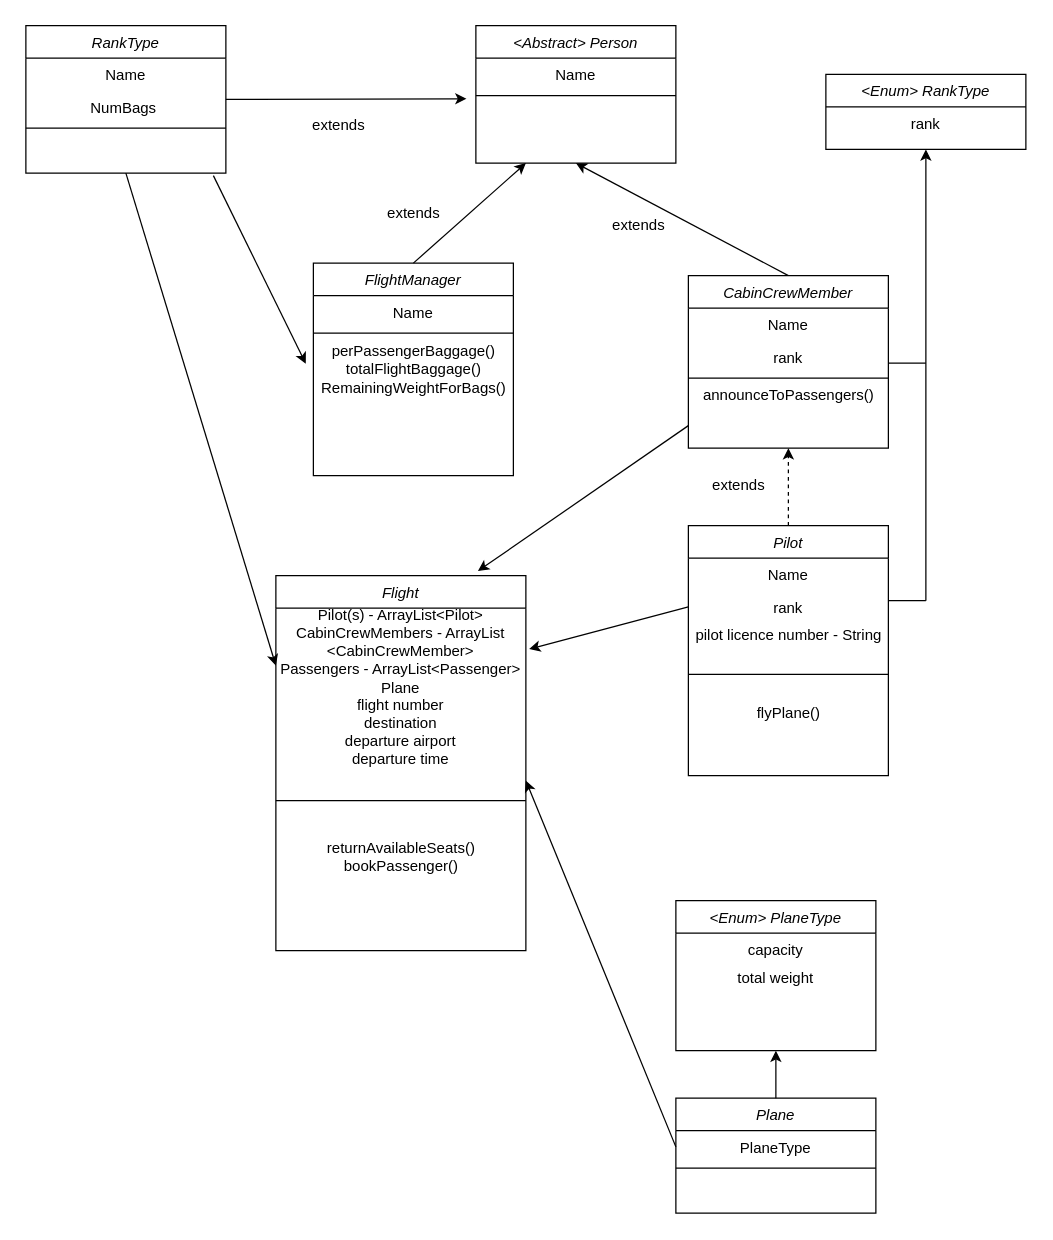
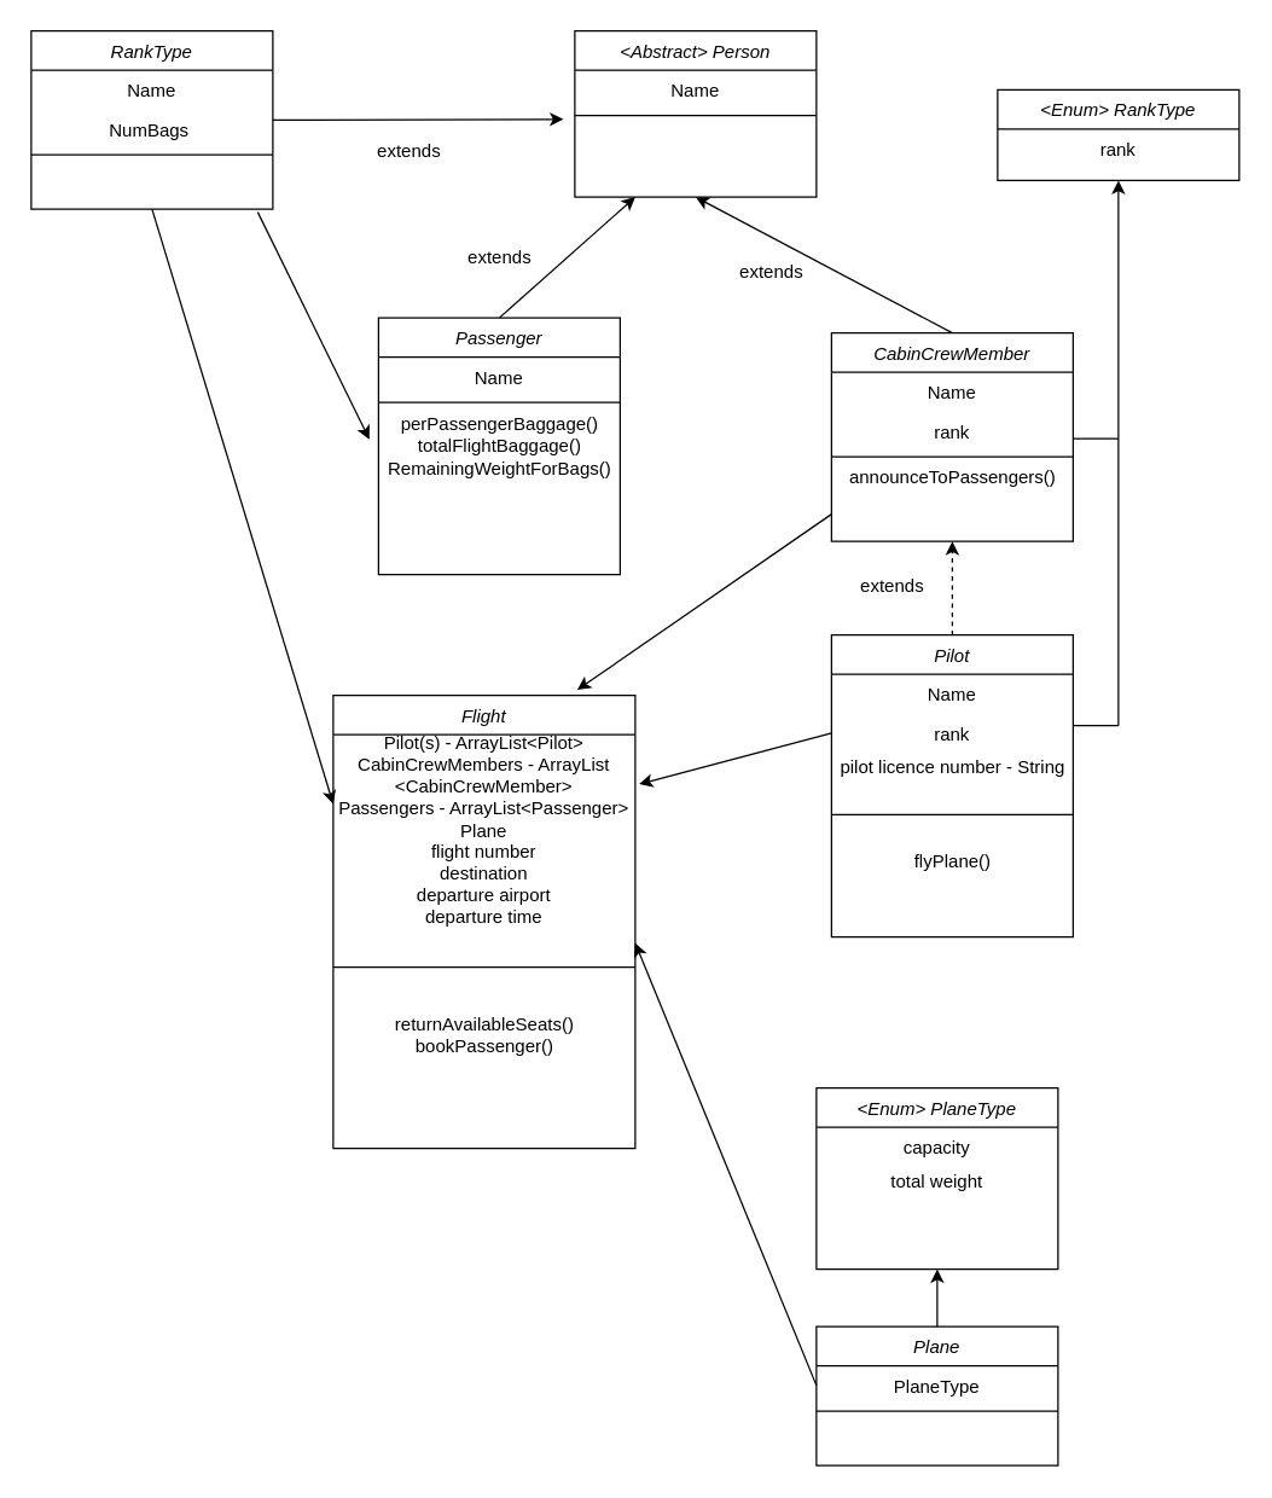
  <mxCell id="0" />
  <mxCell id="1" parent="0" />
  <mxCell id="2" value="&lt;Abstract&gt; Person" style="swimlane;fontStyle=2;align=center;verticalAlign=top;childLayout=stackLayout;horizontal=1;startSize=26;horizontalStack=0;resizeParent=1;resizeLast=0;collapsible=1;marginBottom=0;rounded=0;shadow=0;strokeWidth=1;" parent="1" vertex="1"><mxGeometry x="380" y="20" width="160" height="110" as="geometry"><mxRectangle x="230" y="140" width="160" height="26" as="alternateBounds" /></mxGeometry></mxCell>
  <mxCell id="3" value="Name" style="text;align=center;verticalAlign=top;spacingLeft=4;spacingRight=4;overflow=hidden;rotatable=0;points=[[0,0.5],[1,0.5]];portConstraint=eastwest;" parent="2" vertex="1"><mxGeometry y="26" width="160" height="26" as="geometry" /></mxCell>
  <mxCell id="4" value="" style="line;html=1;strokeWidth=1;align=left;verticalAlign=middle;spacingTop=-1;spacingLeft=3;spacingRight=3;rotatable=0;labelPosition=right;points=[];portConstraint=eastwest;" parent="2" vertex="1"><mxGeometry y="52" width="160" height="8" as="geometry" /></mxCell>
  <mxCell id="5" value="RankType" style="swimlane;fontStyle=2;align=center;verticalAlign=top;childLayout=stackLayout;horizontal=1;startSize=26;horizontalStack=0;resizeParent=1;resizeLast=0;collapsible=1;marginBottom=0;rounded=0;shadow=0;strokeWidth=1;" parent="1" vertex="1"><mxGeometry y="20" width="160" height="118" as="geometry" x="20"><mxRectangle x="230" y="140" width="160" height="26" as="alternateBounds" /></mxGeometry></mxCell>
  <mxCell id="6" value="Name" style="text;align=center;verticalAlign=top;spacingLeft=4;spacingRight=4;overflow=hidden;rotatable=0;points=[[0,0.5],[1,0.5]];portConstraint=eastwest;" parent="5" vertex="1"><mxGeometry y="26" width="160" height="26" as="geometry" /></mxCell>
  <mxCell id="7" value="NumBags " style="text;align=center;verticalAlign=top;spacingLeft=4;spacingRight=4;overflow=hidden;rotatable=0;points=[[0,0.5],[1,0.5]];portConstraint=eastwest;rounded=0;shadow=0;html=0;" parent="5" vertex="1"><mxGeometry y="52" width="160" height="26" as="geometry" /></mxCell>
  <mxCell id="8" value="" style="line;html=1;strokeWidth=1;align=left;verticalAlign=middle;spacingTop=-1;spacingLeft=3;spacingRight=3;rotatable=0;labelPosition=right;points=[];portConstraint=eastwest;" parent="5" vertex="1"><mxGeometry y="78" width="160" height="8" as="geometry" /></mxCell>
  <mxCell id="9" value="Pilot" style="swimlane;fontStyle=2;align=center;verticalAlign=top;childLayout=stackLayout;horizontal=1;startSize=26;horizontalStack=0;resizeParent=1;resizeLast=0;collapsible=1;marginBottom=0;rounded=0;shadow=0;strokeWidth=1;" parent="1" vertex="1"><mxGeometry x="550" y="420" width="160" height="200" as="geometry"><mxRectangle x="230" y="140" width="160" height="26" as="alternateBounds" /></mxGeometry></mxCell>
  <mxCell id="10" value="Name" style="text;align=center;verticalAlign=top;spacingLeft=4;spacingRight=4;overflow=hidden;rotatable=0;points=[[0,0.5],[1,0.5]];portConstraint=eastwest;" parent="9" vertex="1"><mxGeometry y="26" width="160" height="26" as="geometry" /></mxCell>
  <mxCell id="11" value="rank" style="text;align=center;verticalAlign=top;spacingLeft=4;spacingRight=4;overflow=hidden;rotatable=0;points=[[0,0.5],[1,0.5]];portConstraint=eastwest;rounded=0;shadow=0;html=0;" parent="9" vertex="1"><mxGeometry y="52" width="160" height="26" as="geometry" /></mxCell>
  <mxCell id="12" value="pilot licence number - String" style="text;html=1;align=center;verticalAlign=middle;resizable=0;points=[];autosize=1;" parent="9" vertex="1"><mxGeometry y="78" width="160" height="20" as="geometry" /></mxCell>
  <mxCell id="13" value="" style="line;html=1;strokeWidth=1;align=left;verticalAlign=middle;spacingTop=-1;spacingLeft=3;spacingRight=3;rotatable=0;labelPosition=right;points=[];portConstraint=eastwest;" parent="9" vertex="1"><mxGeometry y="98" width="160" height="42" as="geometry" /></mxCell>
  <mxCell id="14" value="flyPlane()&lt;br&gt;" style="text;html=1;align=center;verticalAlign=middle;resizable=0;points=[];autosize=1;" parent="9" vertex="1"><mxGeometry y="140" width="160" height="20" as="geometry" /></mxCell>
  <mxCell id="15" value="" style="endArrow=classic;html=1;exitX=0.5;exitY=0;exitDx=0;exitDy=0;entryX=0.5;entryY=1;entryDx=0;entryDy=0;" parent="1" source="37" target="2" edge="1"><mxGeometry width="50" height="50" relative="1" as="geometry"><mxPoint x="420" y="230" as="sourcePoint" /><mxPoint x="420" y="160" as="targetPoint" /></mxGeometry></mxCell>
  <mxCell id="16" value="extends" style="text;html=1;align=center;verticalAlign=middle;resizable=0;points=[];autosize=1;" parent="1" vertex="1"><mxGeometry x="480" y="170" width="60" height="20" as="geometry" /></mxCell>
  <mxCell id="17" value="extends" style="text;html=1;align=center;verticalAlign=middle;resizable=0;points=[];autosize=1;" parent="1" vertex="1"><mxGeometry x="240" y="90" width="60" height="20" as="geometry" /></mxCell>
  <mxCell id="18" value="&lt;Enum&gt; RankType" style="swimlane;fontStyle=2;align=center;verticalAlign=top;childLayout=stackLayout;horizontal=1;startSize=26;horizontalStack=0;resizeParent=1;resizeLast=0;collapsible=1;marginBottom=0;rounded=0;shadow=0;strokeWidth=1;" parent="1" vertex="1"><mxGeometry x="660" y="59" width="160" height="60" as="geometry"><mxRectangle x="230" y="140" width="160" height="26" as="alternateBounds" /></mxGeometry></mxCell>
  <mxCell id="19" value="rank" style="text;align=center;verticalAlign=top;spacingLeft=4;spacingRight=4;overflow=hidden;rotatable=0;points=[[0,0.5],[1,0.5]];portConstraint=eastwest;rounded=0;shadow=0;html=0;" parent="18" vertex="1"><mxGeometry y="26" width="160" height="26" as="geometry" /></mxCell>
  <mxCell id="20" value="Plane" style="swimlane;fontStyle=2;align=center;verticalAlign=top;childLayout=stackLayout;horizontal=1;startSize=26;horizontalStack=0;resizeParent=1;resizeLast=0;collapsible=1;marginBottom=0;rounded=0;shadow=0;strokeWidth=1;" parent="1" vertex="1"><mxGeometry x="540" y="878" width="160" height="92" as="geometry"><mxRectangle x="230" y="140" width="160" height="26" as="alternateBounds" /></mxGeometry></mxCell>
  <mxCell id="21" value="PlaneType" style="text;align=center;verticalAlign=top;spacingLeft=4;spacingRight=4;overflow=hidden;rotatable=0;points=[[0,0.5],[1,0.5]];portConstraint=eastwest;" parent="20" vertex="1"><mxGeometry y="26" width="160" height="26" as="geometry" /></mxCell>
  <mxCell id="22" value="" style="line;html=1;strokeWidth=1;align=left;verticalAlign=middle;spacingTop=-1;spacingLeft=3;spacingRight=3;rotatable=0;labelPosition=right;points=[];portConstraint=eastwest;" parent="20" vertex="1"><mxGeometry y="52" width="160" height="8" as="geometry" /></mxCell>
  <mxCell id="23" value="&lt;Enum&gt; PlaneType" style="swimlane;fontStyle=2;align=center;verticalAlign=top;childLayout=stackLayout;horizontal=1;startSize=26;horizontalStack=0;resizeParent=1;resizeLast=0;collapsible=1;marginBottom=0;rounded=0;shadow=0;strokeWidth=1;" parent="1" vertex="1"><mxGeometry x="540" y="720" width="160" height="120" as="geometry"><mxRectangle x="230" y="140" width="160" height="26" as="alternateBounds" /></mxGeometry></mxCell>
  <mxCell id="24" value="capacity&#10;" style="text;align=center;verticalAlign=top;spacingLeft=4;spacingRight=4;overflow=hidden;rotatable=0;points=[[0,0.5],[1,0.5]];portConstraint=eastwest;rounded=0;shadow=0;html=0;" parent="23" vertex="1"><mxGeometry y="26" width="160" height="26" as="geometry" /></mxCell>
  <mxCell id="25" value="total weight" style="text;html=1;strokeColor=none;fillColor=none;align=center;verticalAlign=middle;whiteSpace=wrap;rounded=0;" parent="23" vertex="1"><mxGeometry y="52" width="160" height="20" as="geometry" /></mxCell>
  <mxCell id="26" value="" style="endArrow=classic;html=1;exitX=0.5;exitY=0;exitDx=0;exitDy=0;entryX=0.5;entryY=1;entryDx=0;entryDy=0;" parent="1" source="20" target="23" edge="1"><mxGeometry width="50" height="50" relative="1" as="geometry"><mxPoint x="735" y="660" as="sourcePoint" /><mxPoint x="670" y="690" as="targetPoint" /></mxGeometry></mxCell>
  <mxCell id="27" value="Flight" style="swimlane;fontStyle=2;align=center;verticalAlign=top;childLayout=stackLayout;horizontal=1;startSize=26;horizontalStack=0;resizeParent=1;resizeLast=0;collapsible=1;marginBottom=0;rounded=0;shadow=0;strokeWidth=1;" parent="1" vertex="1"><mxGeometry x="220" y="460" width="200" height="300" as="geometry"><mxRectangle x="230" y="140" width="160" height="26" as="alternateBounds" /></mxGeometry></mxCell>
  <mxCell id="28" value="" style="endArrow=none;html=1;" parent="27" edge="1"><mxGeometry width="50" height="50" relative="1" as="geometry"><mxPoint y="180" as="sourcePoint" /><mxPoint x="200" y="180" as="targetPoint" /></mxGeometry></mxCell>
  <mxCell id="29" value="&lt;span&gt;Pilot(s) - ArrayList&amp;lt;Pilot&amp;gt;&lt;/span&gt;&lt;br style=&quot;padding: 0px ; margin: 0px&quot;&gt;&lt;span&gt;CabinCrewMembers - ArrayList &amp;lt;CabinCrewMember&amp;gt;&lt;/span&gt;&lt;br style=&quot;padding: 0px ; margin: 0px&quot;&gt;&lt;span&gt;Passengers - ArrayList&amp;lt;Passenger&amp;gt;&lt;/span&gt;&lt;br style=&quot;padding: 0px ; margin: 0px&quot;&gt;&lt;span&gt;Plane&lt;/span&gt;&lt;br style=&quot;padding: 0px ; margin: 0px&quot;&gt;&lt;span&gt;flight number&lt;/span&gt;&lt;br style=&quot;padding: 0px ; margin: 0px&quot;&gt;&lt;span&gt;destination&lt;/span&gt;&lt;br style=&quot;padding: 0px ; margin: 0px&quot;&gt;&lt;span&gt;departure airport&lt;/span&gt;&lt;br style=&quot;padding: 0px ; margin: 0px&quot;&gt;&lt;span&gt;departure time&lt;br&gt;&lt;br&gt;&lt;br&gt;&lt;br&gt;&lt;br&gt;&lt;/span&gt;" style="text;html=1;strokeColor=none;fillColor=none;align=center;verticalAlign=middle;whiteSpace=wrap;rounded=0;" parent="27" vertex="1"><mxGeometry y="26" width="200" height="184" as="geometry" /></mxCell>
  <mxCell id="30" value="returnAvailableSeats()&lt;br&gt;bookPassenger()" style="text;html=1;align=center;verticalAlign=middle;resizable=0;points=[];autosize=1;" parent="27" vertex="1"><mxGeometry y="210" width="200" height="30" as="geometry" /></mxCell>
  <mxCell id="31" value="" style="endArrow=classic;html=1;entryX=1;entryY=0.75;entryDx=0;entryDy=0;exitX=0;exitY=0.5;exitDx=0;exitDy=0;" parent="1" source="21" target="29" edge="1"><mxGeometry width="50" height="50" relative="1" as="geometry"><mxPoint x="570" y="750" as="sourcePoint" /><mxPoint x="620" y="700" as="targetPoint" /></mxGeometry></mxCell>
  <mxCell id="32" value="" style="endArrow=classic;html=1;entryX=0;entryY=0.25;entryDx=0;entryDy=0;exitX=0.5;exitY=1;exitDx=0;exitDy=0;" parent="1" source="5" target="29" edge="1"><mxGeometry width="50" height="50" relative="1" as="geometry"><mxPoint x="140" y="420" as="sourcePoint" /><mxPoint x="170" y="340" as="targetPoint" /></mxGeometry></mxCell>
  <mxCell id="33" value="" style="endArrow=classic;html=1;entryX=-0.047;entryY=1.251;entryDx=0;entryDy=0;entryPerimeter=0;" parent="1" target="3" edge="1"><mxGeometry width="50" height="50" relative="1" as="geometry"><mxPoint x="180" y="79" as="sourcePoint" /><mxPoint x="380" y="110" as="targetPoint" /></mxGeometry></mxCell>
  <mxCell id="34" value="extends" style="text;html=1;align=center;verticalAlign=middle;resizable=0;points=[];autosize=1;" parent="1" vertex="1"><mxGeometry x="560" y="378" width="60" height="20" as="geometry" /></mxCell>
  <mxCell id="35" value="" style="endArrow=classic;html=1;entryX=0.5;entryY=1;entryDx=0;entryDy=0;exitX=0.5;exitY=0;exitDx=0;exitDy=0;dashed=1;" parent="1" source="9" target="37" edge="1"><mxGeometry width="50" height="50" relative="1" as="geometry"><mxPoint x="420" y="378" as="sourcePoint" /><mxPoint x="470" y="328" as="targetPoint" /></mxGeometry></mxCell>
  <mxCell id="36" value="" style="endArrow=classic;html=1;entryX=0.5;entryY=1;entryDx=0;entryDy=0;" parent="1" target="18" edge="1"><mxGeometry width="50" height="50" relative="1" as="geometry"><mxPoint x="740" y="480" as="sourcePoint" /><mxPoint x="520" y="420" as="targetPoint" /><Array as="points"><mxPoint x="740" y="290" /></Array></mxGeometry></mxCell>
  <mxCell id="37" value="CabinCrewMember" style="swimlane;fontStyle=2;align=center;verticalAlign=top;childLayout=stackLayout;horizontal=1;startSize=26;horizontalStack=0;resizeParent=1;resizeLast=0;collapsible=1;marginBottom=0;rounded=0;shadow=0;strokeWidth=1;" parent="1" vertex="1"><mxGeometry x="550" y="220" width="160" height="138" as="geometry"><mxRectangle x="230" y="140" width="160" height="26" as="alternateBounds" /></mxGeometry></mxCell>
  <mxCell id="38" value="Name" style="text;align=center;verticalAlign=top;spacingLeft=4;spacingRight=4;overflow=hidden;rotatable=0;points=[[0,0.5],[1,0.5]];portConstraint=eastwest;" parent="37" vertex="1"><mxGeometry y="26" width="160" height="26" as="geometry" /></mxCell>
  <mxCell id="39" value="rank" style="text;align=center;verticalAlign=top;spacingLeft=4;spacingRight=4;overflow=hidden;rotatable=0;points=[[0,0.5],[1,0.5]];portConstraint=eastwest;rounded=0;shadow=0;html=0;" parent="37" vertex="1"><mxGeometry y="52" width="160" height="26" as="geometry" /></mxCell>
  <mxCell id="40" value="" style="line;html=1;strokeWidth=1;align=left;verticalAlign=middle;spacingTop=-1;spacingLeft=3;spacingRight=3;rotatable=0;labelPosition=right;points=[];portConstraint=eastwest;" parent="37" vertex="1"><mxGeometry y="78" width="160" height="8" as="geometry" /></mxCell>
  <mxCell id="41" value="announceToPassengers()" style="text;html=1;align=center;verticalAlign=middle;resizable=0;points=[];autosize=1;" parent="37" vertex="1"><mxGeometry y="86" width="160" height="20" as="geometry" /></mxCell>
  <mxCell id="42" value="" style="endArrow=none;html=1;" edge="1" parent="1"><mxGeometry width="50" height="50" relative="1" as="geometry"><mxPoint x="710" y="290" as="sourcePoint" /><mxPoint x="740" y="290" as="targetPoint" /></mxGeometry></mxCell>
  <mxCell id="43" value="" style="endArrow=none;html=1;" edge="1" parent="1"><mxGeometry width="50" height="50" relative="1" as="geometry"><mxPoint x="710" y="480" as="sourcePoint" /><mxPoint x="740" y="480" as="targetPoint" /></mxGeometry></mxCell>
  <mxCell id="44" value="" style="endArrow=classic;html=1;entryX=0.808;entryY=-0.012;entryDx=0;entryDy=0;entryPerimeter=0;" edge="1" parent="1" target="27"><mxGeometry width="50" height="50" relative="1" as="geometry"><mxPoint x="550" y="340" as="sourcePoint" /><mxPoint x="390" y="410" as="targetPoint" /></mxGeometry></mxCell>
  <mxCell id="45" value="" style="endArrow=classic;html=1;entryX=1.013;entryY=0.178;entryDx=0;entryDy=0;entryPerimeter=0;exitX=0;exitY=0.5;exitDx=0;exitDy=0;" edge="1" parent="1" source="11" target="29"><mxGeometry width="50" height="50" relative="1" as="geometry"><mxPoint x="340" y="550" as="sourcePoint" /><mxPoint x="390" y="500" as="targetPoint" /></mxGeometry></mxCell>
- <mxCell id="46" value="FlightManager" style="swimlane;fontStyle=2;align=center;verticalAlign=top;childLayout=stackLayout;horizontal=1;startSize=26;horizontalStack=0;resizeParent=1;resizeLast=0;collapsible=1;marginBottom=0;rounded=0;shadow=0;strokeWidth=1;" vertex="1" parent="1"><mxGeometry x="250" y="210" width="160" height="170" as="geometry"><mxRectangle x="230" y="140" width="160" height="26" as="alternateBounds" /></mxGeometry></mxCell>
+ <mxCell id="46" value="Passenger" style="swimlane;fontStyle=2;align=center;verticalAlign=top;childLayout=stackLayout;horizontal=1;startSize=26;horizontalStack=0;resizeParent=1;resizeLast=0;collapsible=1;marginBottom=0;rounded=0;shadow=0;strokeWidth=1;" vertex="1" parent="1"><mxGeometry x="250" y="210" width="160" height="170" as="geometry"><mxRectangle x="230" y="140" width="160" height="26" as="alternateBounds" /></mxGeometry></mxCell>
  <mxCell id="47" value="Name" style="text;align=center;verticalAlign=top;spacingLeft=4;spacingRight=4;overflow=hidden;rotatable=0;points=[[0,0.5],[1,0.5]];portConstraint=eastwest;" vertex="1" parent="46"><mxGeometry y="26" width="160" height="26" as="geometry" /></mxCell>
  <mxCell id="48" value="" style="line;html=1;strokeWidth=1;align=left;verticalAlign=middle;spacingTop=-1;spacingLeft=3;spacingRight=3;rotatable=0;labelPosition=right;points=[];portConstraint=eastwest;" vertex="1" parent="46"><mxGeometry y="52" width="160" height="8" as="geometry" /></mxCell>
  <mxCell id="49" value="perPassengerBaggage()&lt;br&gt;totalFlightBaggage()&lt;br&gt;RemainingWeightForBags()" style="text;html=1;align=center;verticalAlign=middle;resizable=0;points=[];autosize=1;" vertex="1" parent="46"><mxGeometry y="60" width="160" height="50" as="geometry" /></mxCell>
  <mxCell id="50" value="" style="endArrow=classic;html=1;exitX=0.5;exitY=0;exitDx=0;exitDy=0;entryX=0.25;entryY=1;entryDx=0;entryDy=0;" edge="1" parent="1" source="46" target="2"><mxGeometry width="50" height="50" relative="1" as="geometry"><mxPoint x="810" y="430" as="sourcePoint" /><mxPoint x="860" y="380" as="targetPoint" /></mxGeometry></mxCell>
  <mxCell id="51" value="extends" style="text;html=1;align=center;verticalAlign=middle;resizable=0;points=[];autosize=1;" vertex="1" parent="1"><mxGeometry x="300" y="160" width="60" height="20" as="geometry" /></mxCell>
  <mxCell id="52" value="" style="endArrow=classic;html=1;entryX=-0.038;entryY=0.409;entryDx=0;entryDy=0;entryPerimeter=0;" edge="1" parent="1" target="49"><mxGeometry width="50" height="50" relative="1" as="geometry"><mxPoint x="170" y="140" as="sourcePoint" /><mxPoint x="860" y="370" as="targetPoint" /></mxGeometry></mxCell>
